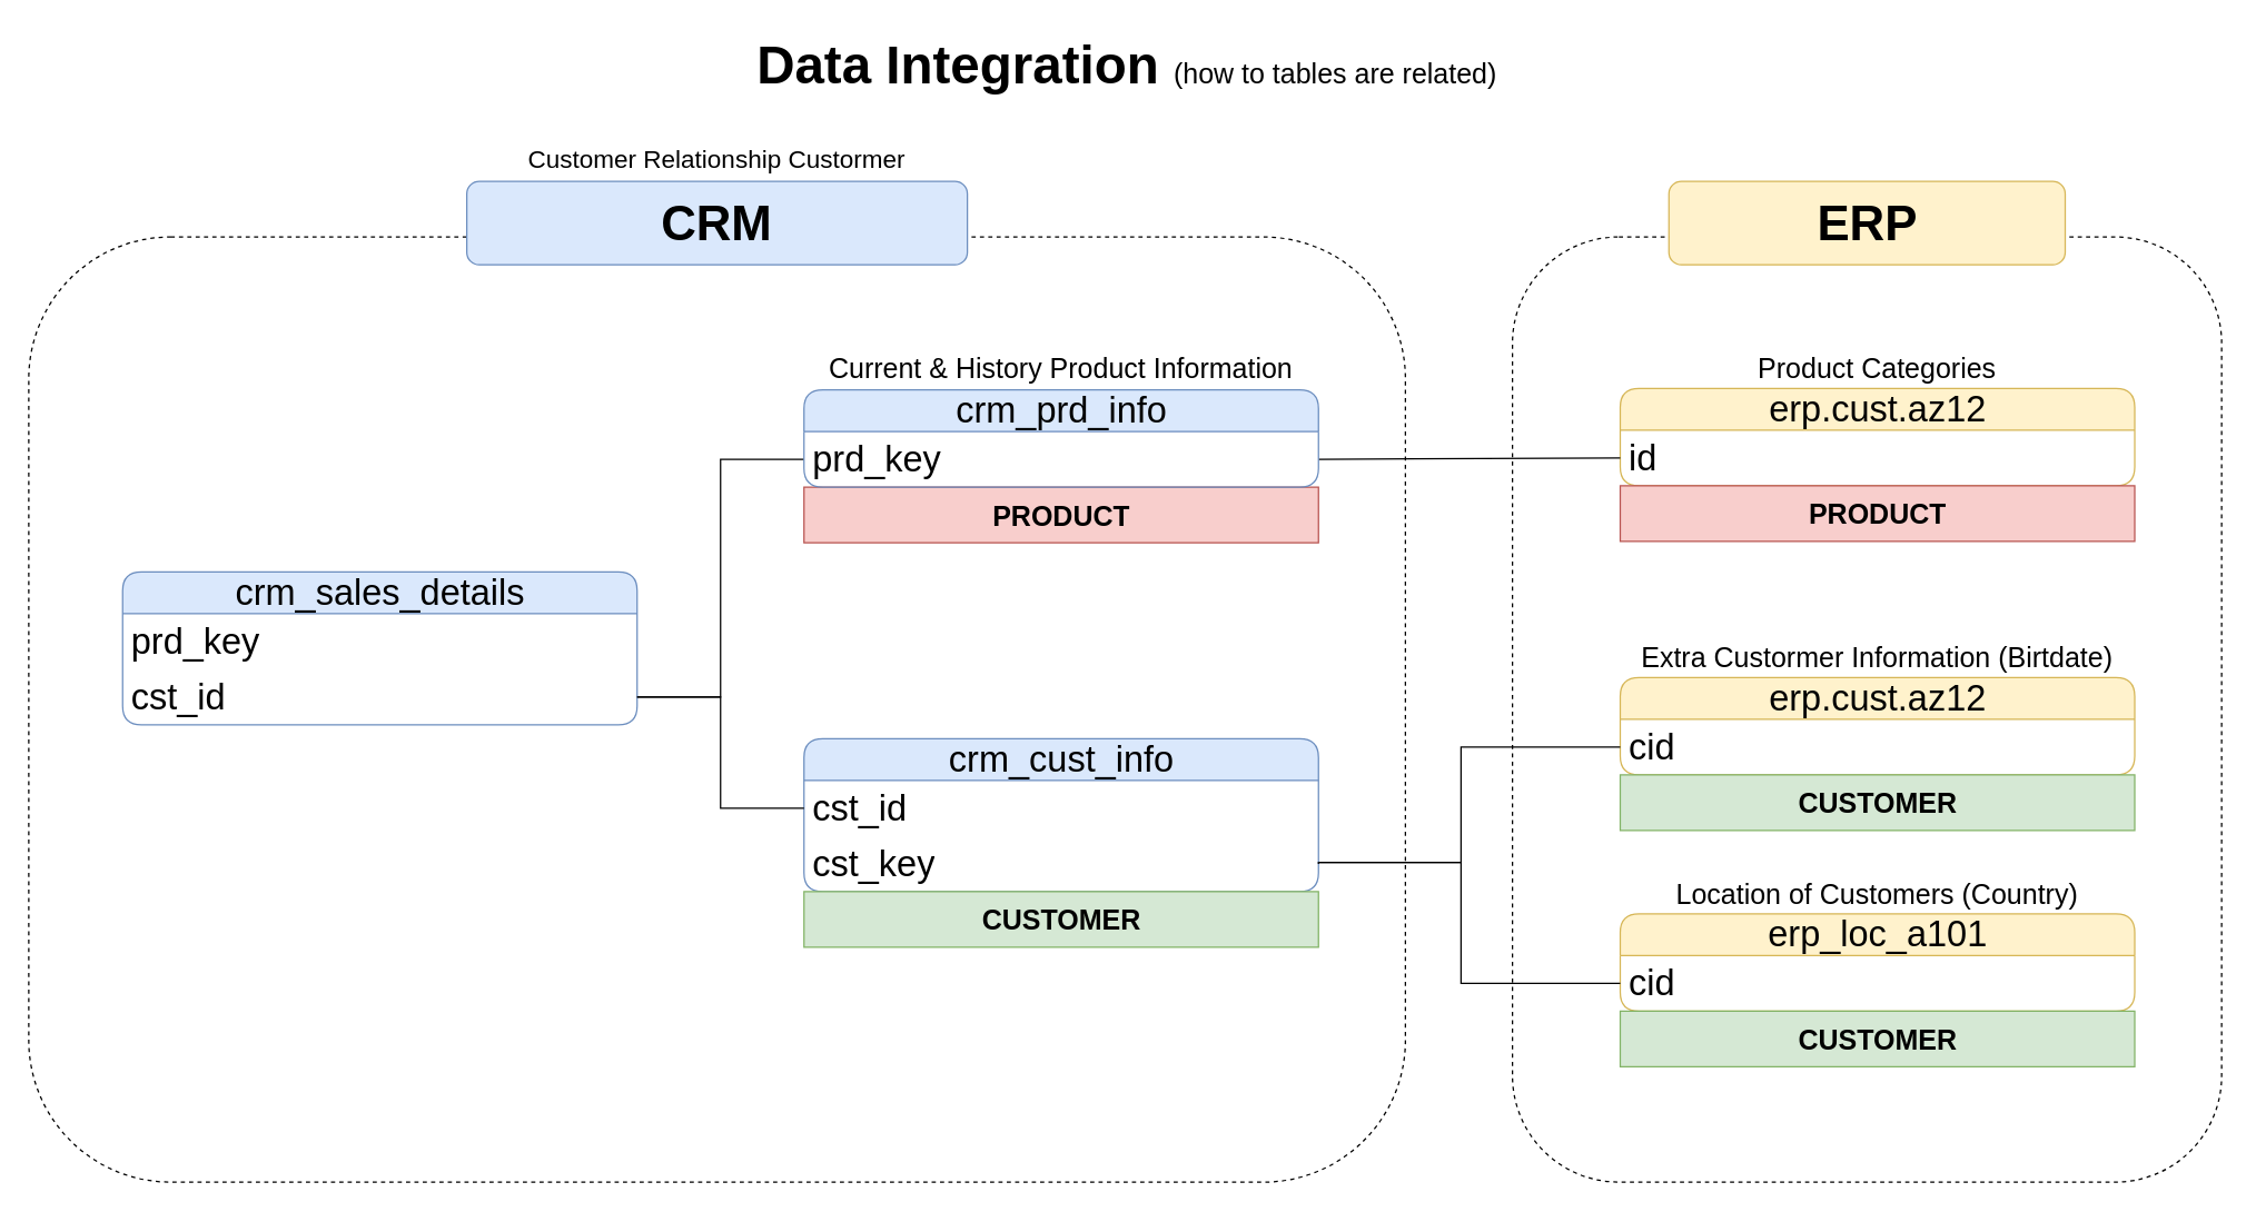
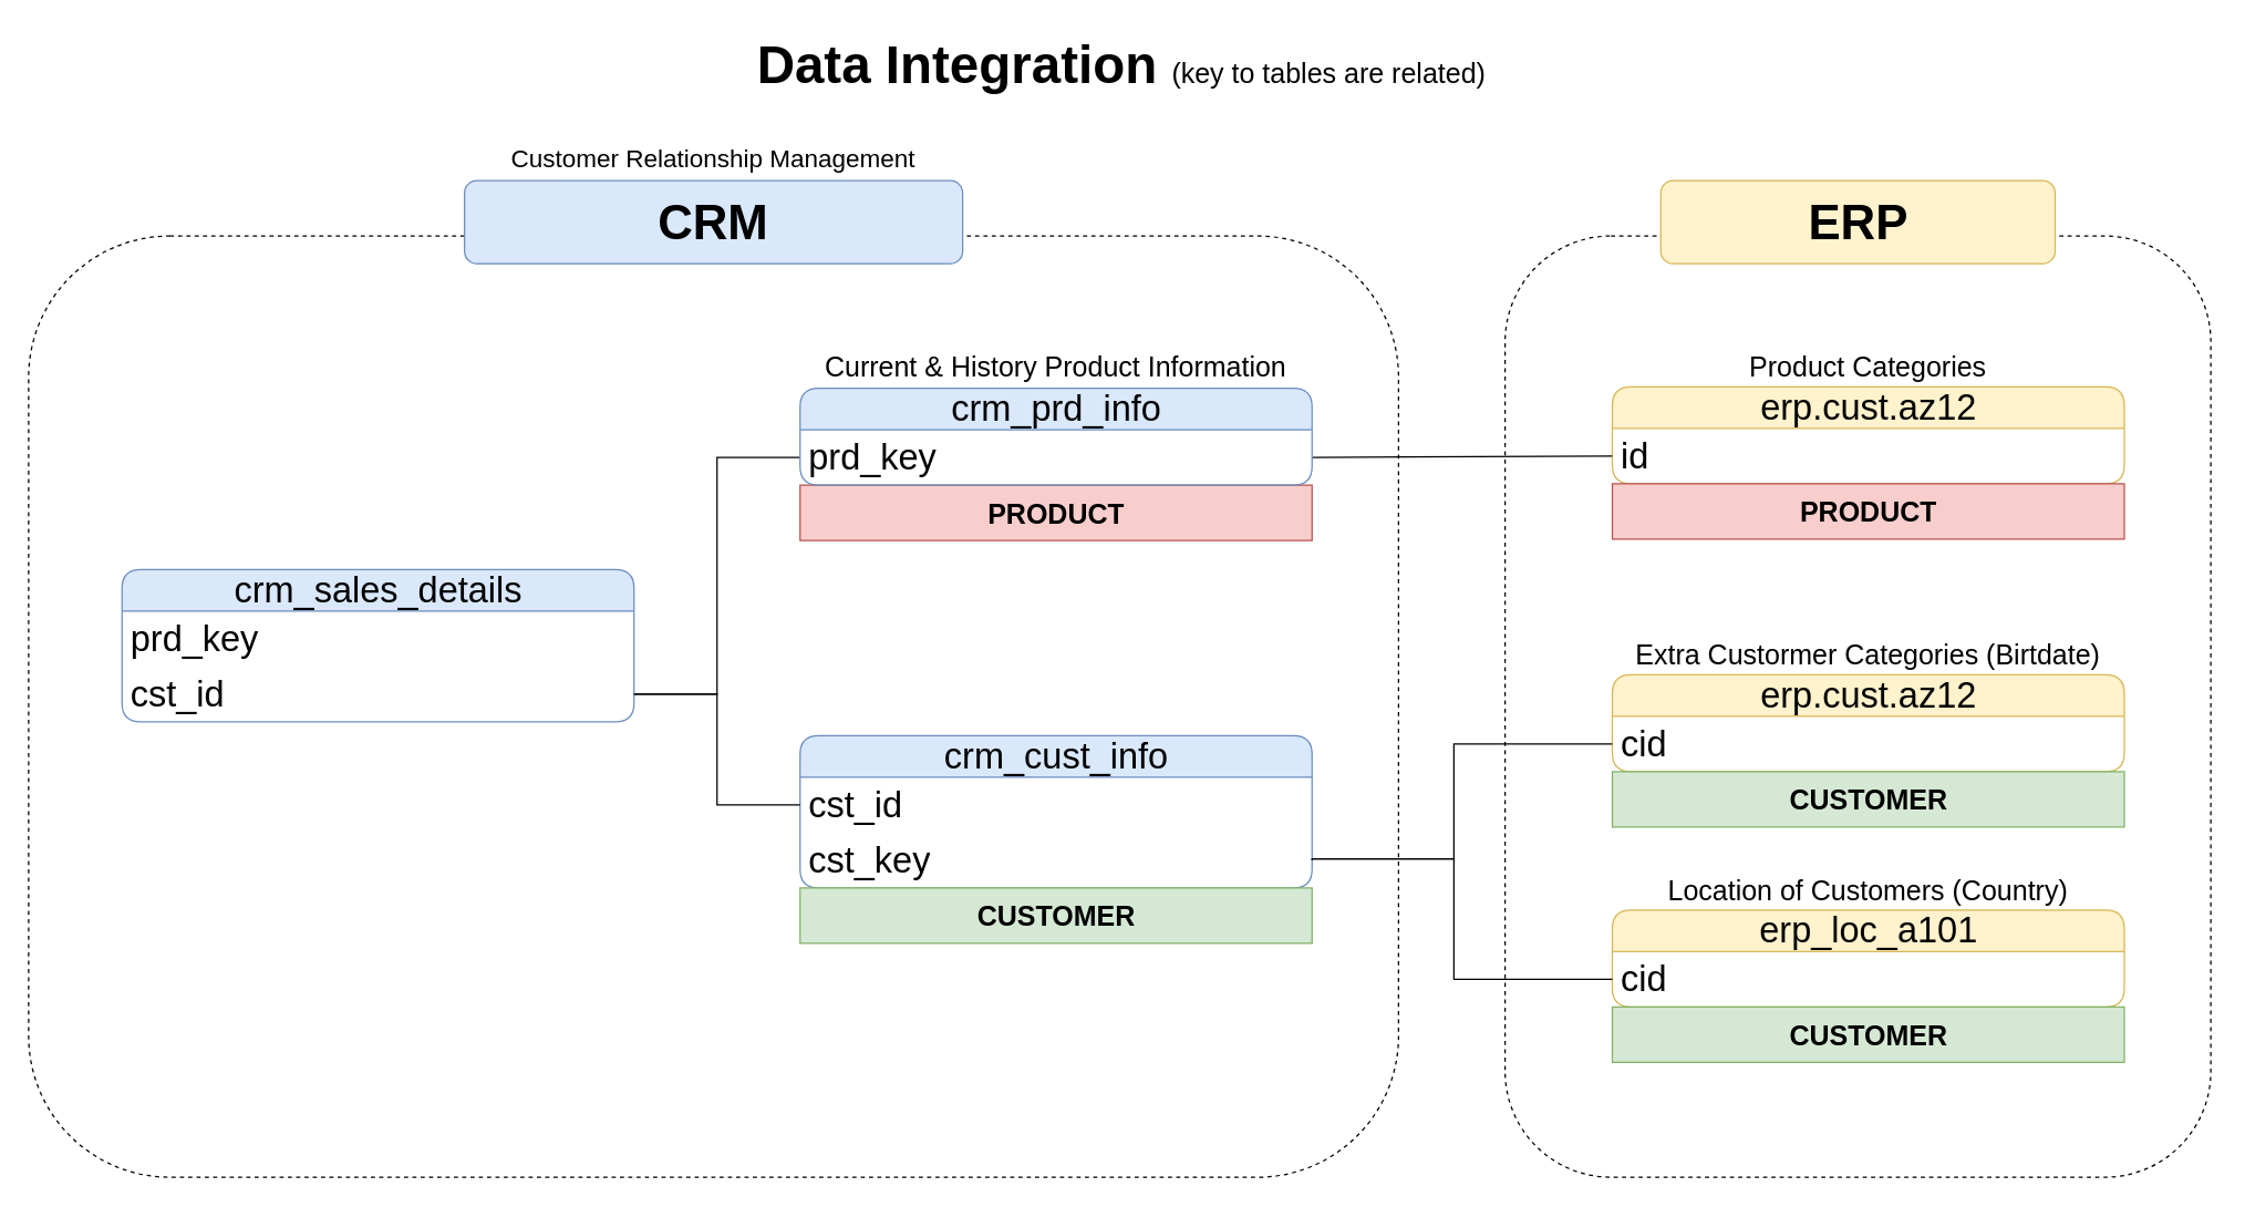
  <mxCell id="0" />
  <mxCell id="1" parent="0" />
  <mxCell id="2" value="" style="rounded=1;whiteSpace=wrap;html=1;fillColor=none;dashed=1;" parent="1" vertex="1"><mxGeometry x="20" y="170" width="990" height="680" as="geometry" /></mxCell>
  <mxCell id="3" value="" style="rounded=1;whiteSpace=wrap;html=1;fillColor=none;dashed=1;" parent="1" vertex="1"><mxGeometry x="1087" y="170" width="510" height="680" as="geometry" /></mxCell>
  <mxCell id="4" value="crm_sales_details" style="swimlane;fontStyle=0;childLayout=stackLayout;horizontal=1;startSize=30;horizontalStack=0;resizeParent=1;resizeParentMax=0;resizeLast=0;collapsible=1;marginBottom=0;whiteSpace=wrap;html=1;rounded=1;fillColor=#dae8fc;strokeColor=#6c8ebf;fontSize=26;" parent="1" vertex="1"><mxGeometry x="87.5" y="411" width="370" height="110" as="geometry" /></mxCell>
  <mxCell id="5" value="prd_key" style="text;strokeColor=none;fillColor=none;align=left;verticalAlign=middle;spacingLeft=4;spacingRight=4;overflow=hidden;points=[[0,0.5],[1,0.5]];portConstraint=eastwest;rotatable=0;whiteSpace=wrap;html=1;fontSize=26;" parent="4" vertex="1"><mxGeometry y="30" width="370" height="40" as="geometry" /></mxCell>
  <mxCell id="6" value="cst_id" style="text;strokeColor=none;fillColor=none;align=left;verticalAlign=middle;spacingLeft=4;spacingRight=4;overflow=hidden;points=[[0,0.5],[1,0.5]];portConstraint=eastwest;rotatable=0;whiteSpace=wrap;html=1;fontSize=26;" parent="4" vertex="1"><mxGeometry y="70" width="370" height="40" as="geometry" /></mxCell>
  <mxCell id="7" value="" style="group" parent="1" vertex="1" connectable="0"><mxGeometry x="577.5" y="501" width="370" height="100" as="geometry" /></mxCell>
  <mxCell id="8" value="crm_cust_info" style="swimlane;fontStyle=0;childLayout=stackLayout;horizontal=1;startSize=30;horizontalStack=0;resizeParent=1;resizeParentMax=0;resizeLast=0;collapsible=1;marginBottom=0;whiteSpace=wrap;html=1;rounded=1;fillColor=#dae8fc;strokeColor=#6c8ebf;fontSize=26;" parent="7" vertex="1"><mxGeometry y="30" width="370" height="110" as="geometry" /></mxCell>
  <mxCell id="9" value="cst_id" style="text;strokeColor=none;fillColor=none;align=left;verticalAlign=middle;spacingLeft=4;spacingRight=4;overflow=hidden;points=[[0,0.5],[1,0.5]];portConstraint=eastwest;rotatable=0;whiteSpace=wrap;html=1;fontSize=26;" parent="8" vertex="1"><mxGeometry y="30" width="370" height="40" as="geometry" /></mxCell>
  <mxCell id="10" value="cst_key" style="text;strokeColor=none;fillColor=none;align=left;verticalAlign=middle;spacingLeft=4;spacingRight=4;overflow=hidden;points=[[0,0.5],[1,0.5]];portConstraint=eastwest;rotatable=0;whiteSpace=wrap;html=1;fontSize=26;" parent="8" vertex="1"><mxGeometry y="70" width="370" height="40" as="geometry" /></mxCell>
  <mxCell id="11" value="" style="group" parent="1" vertex="1" connectable="0"><mxGeometry x="1137" y="457" width="425" height="100" as="geometry" /></mxCell>
  <mxCell id="12" value="erp.cust.az12" style="swimlane;fontStyle=0;childLayout=stackLayout;horizontal=1;startSize=30;horizontalStack=0;resizeParent=1;resizeParentMax=0;resizeLast=0;collapsible=1;marginBottom=0;whiteSpace=wrap;html=1;rounded=1;fillColor=#fff2cc;strokeColor=#d6b656;fontSize=26;" parent="11" vertex="1"><mxGeometry x="27.5" y="30" width="370" height="70" as="geometry" /></mxCell>
  <mxCell id="13" value="cid" style="text;strokeColor=none;fillColor=none;align=left;verticalAlign=middle;spacingLeft=4;spacingRight=4;overflow=hidden;points=[[0,0.5],[1,0.5]];portConstraint=eastwest;rotatable=0;whiteSpace=wrap;html=1;fontSize=26;" parent="12" vertex="1"><mxGeometry y="30" width="370" height="40" as="geometry" /></mxCell>
- <mxCell id="14" value="&lt;span style=&quot;font-size: 20px;&quot;&gt;Extra Custormer Information (Birtdate)&lt;/span&gt;" style="text;html=1;align=center;verticalAlign=middle;whiteSpace=wrap;rounded=0;" parent="11" vertex="1"><mxGeometry width="425" height="30" as="geometry" /></mxCell>
+ <mxCell id="14" value="&lt;span style=&quot;font-size: 20px;&quot;&gt;Extra Custormer Categories (Birtdate)&lt;/span&gt;" style="text;html=1;align=center;verticalAlign=middle;whiteSpace=wrap;rounded=0;" parent="11" vertex="1"><mxGeometry width="425" height="30" as="geometry" /></mxCell>
  <mxCell id="15" value="" style="group" parent="1" vertex="1" connectable="0"><mxGeometry x="1137" y="249" width="425" height="100" as="geometry" /></mxCell>
  <mxCell id="16" value="erp.cust.az12" style="swimlane;fontStyle=0;childLayout=stackLayout;horizontal=1;startSize=30;horizontalStack=0;resizeParent=1;resizeParentMax=0;resizeLast=0;collapsible=1;marginBottom=0;whiteSpace=wrap;html=1;rounded=1;fillColor=#fff2cc;strokeColor=#d6b656;fontSize=26;" parent="15" vertex="1"><mxGeometry x="27.5" y="30" width="370" height="70" as="geometry" /></mxCell>
  <mxCell id="17" value="id" style="text;strokeColor=none;fillColor=none;align=left;verticalAlign=middle;spacingLeft=4;spacingRight=4;overflow=hidden;points=[[0,0.5],[1,0.5]];portConstraint=eastwest;rotatable=0;whiteSpace=wrap;html=1;fontSize=26;" parent="16" vertex="1"><mxGeometry y="30" width="370" height="40" as="geometry" /></mxCell>
  <mxCell id="18" value="&lt;span style=&quot;font-size: 20px;&quot;&gt;Product Categories&lt;/span&gt;" style="text;html=1;align=center;verticalAlign=middle;whiteSpace=wrap;rounded=0;" parent="15" vertex="1"><mxGeometry width="425" height="30" as="geometry" /></mxCell>
  <mxCell id="19" value="CRM" style="rounded=1;whiteSpace=wrap;html=1;fillColor=#dae8fc;strokeColor=#6c8ebf;fontSize=35;fontStyle=1" parent="1" vertex="1"><mxGeometry x="335" y="130" width="360" height="60" as="geometry" /></mxCell>
  <mxCell id="20" value="ERP" style="rounded=1;whiteSpace=wrap;html=1;fillColor=#fff2cc;strokeColor=#d6b656;fontSize=35;fontStyle=1" parent="1" vertex="1"><mxGeometry x="1199.5" y="130" width="285" height="60" as="geometry" /></mxCell>
  <mxCell id="21" value="&lt;font style=&quot;font-size: 20px;&quot;&gt;&lt;b style=&quot;&quot;&gt;PRODUCT&lt;/b&gt;&lt;/font&gt;" style="text;html=1;strokeColor=#b85450;fillColor=#f8cecc;align=center;verticalAlign=middle;whiteSpace=wrap;overflow=hidden;" parent="1" vertex="1"><mxGeometry x="577.5" y="350" width="370" height="40" as="geometry" /></mxCell>
  <mxCell id="22" value="&lt;font style=&quot;font-size: 20px;&quot;&gt;&lt;b style=&quot;&quot;&gt;PRODUCT&lt;/b&gt;&lt;/font&gt;" style="text;html=1;strokeColor=#b85450;fillColor=#f8cecc;align=center;verticalAlign=middle;whiteSpace=wrap;overflow=hidden;" parent="1" vertex="1"><mxGeometry x="1164.5" y="349" width="370" height="40" as="geometry" /></mxCell>
  <mxCell id="23" value="&lt;font style=&quot;font-size: 20px;&quot;&gt;&lt;b style=&quot;&quot;&gt;CUSTOMER&lt;/b&gt;&lt;/font&gt;" style="text;html=1;strokeColor=#82b366;fillColor=#d5e8d4;align=center;verticalAlign=middle;whiteSpace=wrap;overflow=hidden;" parent="1" vertex="1"><mxGeometry x="577.5" y="641" width="370" height="40" as="geometry" /></mxCell>
  <mxCell id="24" value="" style="group" parent="1" vertex="1" connectable="0"><mxGeometry x="1137" y="627" width="425" height="100" as="geometry" /></mxCell>
  <mxCell id="25" value="erp_loc_a101" style="swimlane;fontStyle=0;childLayout=stackLayout;horizontal=1;startSize=30;horizontalStack=0;resizeParent=1;resizeParentMax=0;resizeLast=0;collapsible=1;marginBottom=0;whiteSpace=wrap;html=1;rounded=1;fillColor=#fff2cc;strokeColor=#d6b656;fontSize=26;" parent="24" vertex="1"><mxGeometry x="27.5" y="30" width="370" height="70" as="geometry" /></mxCell>
  <mxCell id="26" value="cid" style="text;strokeColor=none;fillColor=none;align=left;verticalAlign=middle;spacingLeft=4;spacingRight=4;overflow=hidden;points=[[0,0.5],[1,0.5]];portConstraint=eastwest;rotatable=0;whiteSpace=wrap;html=1;fontSize=26;" parent="25" vertex="1"><mxGeometry y="30" width="370" height="40" as="geometry" /></mxCell>
  <mxCell id="27" value="&lt;span style=&quot;font-size: 20px;&quot;&gt;Location of Customers (Country)&lt;/span&gt;" style="text;html=1;align=center;verticalAlign=middle;whiteSpace=wrap;rounded=0;" parent="24" vertex="1"><mxGeometry width="425" height="30" as="geometry" /></mxCell>
  <mxCell id="28" value="&lt;font style=&quot;font-size: 20px;&quot;&gt;&lt;b style=&quot;&quot;&gt;CUSTOMER&lt;/b&gt;&lt;/font&gt;" style="text;html=1;strokeColor=#82b366;fillColor=#d5e8d4;align=center;verticalAlign=middle;whiteSpace=wrap;overflow=hidden;" parent="1" vertex="1"><mxGeometry x="1164.5" y="557" width="370" height="40" as="geometry" /></mxCell>
  <mxCell id="29" value="&lt;font style=&quot;font-size: 20px;&quot;&gt;&lt;b style=&quot;&quot;&gt;CUSTOMER&lt;/b&gt;&lt;/font&gt;" style="text;html=1;strokeColor=#82b366;fillColor=#d5e8d4;align=center;verticalAlign=middle;whiteSpace=wrap;overflow=hidden;" parent="1" vertex="1"><mxGeometry x="1164.5" y="727" width="370" height="40" as="geometry" /></mxCell>
- <mxCell id="30" value="&lt;font style=&quot;font-size: 18px;&quot;&gt;Customer Relationship Custormer&lt;/font&gt;" style="text;html=1;strokeColor=none;fillColor=none;align=center;verticalAlign=middle;whiteSpace=wrap;rounded=0;fontSize=18;" parent="1" vertex="1"><mxGeometry x="335" y="100" width="360" height="30" as="geometry" /></mxCell>
+ <mxCell id="30" value="&lt;font style=&quot;font-size: 18px;&quot;&gt;Customer Relationship Management&lt;/font&gt;" style="text;html=1;strokeColor=none;fillColor=none;align=center;verticalAlign=middle;whiteSpace=wrap;rounded=0;fontSize=18;" parent="1" vertex="1"><mxGeometry x="335" y="100" width="360" height="30" as="geometry" /></mxCell>
  <mxCell id="31" value="" style="endArrow=none;html=1;rounded=0;exitX=1;exitY=0.5;exitDx=0;exitDy=0;entryX=0;entryY=0.5;entryDx=0;entryDy=0;" parent="1" source="37" target="17" edge="1"><mxGeometry width="50" height="50" relative="1" as="geometry"><mxPoint x="980" y="120" as="sourcePoint" /><mxPoint x="1030" y="70" as="targetPoint" /></mxGeometry></mxCell>
  <mxCell id="32" value="" style="endArrow=none;html=1;rounded=0;entryX=0;entryY=0.5;entryDx=0;entryDy=0;edgeStyle=orthogonalEdgeStyle;" parent="1" source="10" target="26" edge="1"><mxGeometry width="50" height="50" relative="1" as="geometry"><mxPoint x="950" y="550" as="sourcePoint" /><mxPoint x="1164.5" y="706" as="targetPoint" /><Array as="points"><mxPoint x="1050" y="620" /><mxPoint x="1050" y="707" /></Array></mxGeometry></mxCell>
  <mxCell id="33" value="" style="endArrow=none;html=1;rounded=0;exitX=1;exitY=0.5;exitDx=0;exitDy=0;entryX=0;entryY=0.5;entryDx=0;entryDy=0;edgeStyle=orthogonalEdgeStyle;" parent="1" source="6" target="9" edge="1"><mxGeometry width="50" height="50" relative="1" as="geometry"><mxPoint x="460" y="681" as="sourcePoint" /><mxPoint x="510" y="631" as="targetPoint" /></mxGeometry></mxCell>
  <mxCell id="34" value="" style="endArrow=none;html=1;rounded=0;exitX=1;exitY=0.5;exitDx=0;exitDy=0;entryX=0;entryY=0.5;entryDx=0;entryDy=0;edgeStyle=orthogonalEdgeStyle;" parent="1" source="6" target="37" edge="1"><mxGeometry width="50" height="50" relative="1" as="geometry"><mxPoint x="468" y="511" as="sourcePoint" /><mxPoint x="588" y="591" as="targetPoint" /></mxGeometry></mxCell>
  <mxCell id="35" value="" style="endArrow=none;html=1;rounded=0;entryX=0;entryY=0.5;entryDx=0;entryDy=0;edgeStyle=orthogonalEdgeStyle;exitX=1;exitY=0.5;exitDx=0;exitDy=0;" parent="1" source="10" target="13" edge="1"><mxGeometry width="50" height="50" relative="1" as="geometry"><mxPoint x="958" y="630" as="sourcePoint" /><mxPoint x="1175" y="716" as="targetPoint" /><Array as="points"><mxPoint x="947" y="620" /><mxPoint x="1050" y="620" /><mxPoint x="1050" y="537" /></Array></mxGeometry></mxCell>
  <mxCell id="36" value="crm_prd_info" style="swimlane;fontStyle=0;childLayout=stackLayout;horizontal=1;startSize=30;horizontalStack=0;resizeParent=1;resizeParentMax=0;resizeLast=0;collapsible=1;marginBottom=0;whiteSpace=wrap;html=1;rounded=1;fillColor=#dae8fc;strokeColor=#6c8ebf;fontSize=26;" parent="1" vertex="1"><mxGeometry x="577.5" y="280" width="370" height="70" as="geometry" /></mxCell>
  <mxCell id="37" value="prd_key" style="text;strokeColor=none;fillColor=none;align=left;verticalAlign=middle;spacingLeft=4;spacingRight=4;overflow=hidden;points=[[0,0.5],[1,0.5]];portConstraint=eastwest;rotatable=0;whiteSpace=wrap;html=1;fontSize=26;" parent="36" vertex="1"><mxGeometry y="30" width="370" height="40" as="geometry" /></mxCell>
  <mxCell id="38" value="&lt;span style=&quot;font-size: 20px;&quot;&gt;Current &amp;amp; History Product Information&lt;/span&gt;" style="text;html=1;align=center;verticalAlign=middle;whiteSpace=wrap;rounded=0;" parent="1" vertex="1"><mxGeometry x="550" y="249" width="425" height="30" as="geometry" /></mxCell>
  <mxCell id="39" style="edgeStyle=none;shape=link;rounded=0;orthogonalLoop=1;jettySize=auto;html=1;exitX=0.75;exitY=0;exitDx=0;exitDy=0;" parent="1" source="38" target="38" edge="1"><mxGeometry relative="1" as="geometry" /></mxCell>
- <mxCell id="40" value="&lt;div style=&quot;&quot;&gt;&lt;b style=&quot;background-color: transparent; color: light-dark(rgb(0, 0, 0), rgb(255, 255, 255));&quot;&gt;Data Integration&amp;nbsp;&lt;/b&gt;&lt;span style=&quot;font-size: 20px; background-color: transparent; color: light-dark(rgb(0, 0, 0), rgb(255, 255, 255));&quot;&gt;(how to tables are related)&lt;/span&gt;&lt;/div&gt;" style="text;html=1;strokeColor=none;fillColor=none;align=center;verticalAlign=middle;whiteSpace=wrap;rounded=1;fontSize=38;fontFamily=Helvetica;" parent="1" vertex="1"><mxGeometry x="20" y="20" width="1580" height="54" as="geometry" /></mxCell>
+ <mxCell id="40" value="&lt;div style=&quot;&quot;&gt;&lt;b style=&quot;background-color: transparent; color: light-dark(rgb(0, 0, 0), rgb(255, 255, 255));&quot;&gt;Data Integration&amp;nbsp;&lt;/b&gt;&lt;span style=&quot;font-size: 20px; background-color: transparent; color: light-dark(rgb(0, 0, 0), rgb(255, 255, 255));&quot;&gt;(key to tables are related)&lt;/span&gt;&lt;/div&gt;" style="text;html=1;strokeColor=none;fillColor=none;align=center;verticalAlign=middle;whiteSpace=wrap;rounded=1;fontSize=38;fontFamily=Helvetica;" parent="1" vertex="1"><mxGeometry x="20" y="20" width="1580" height="54" as="geometry" /></mxCell>
